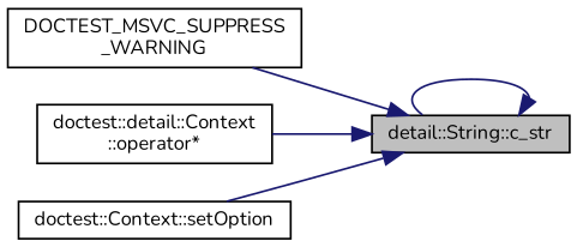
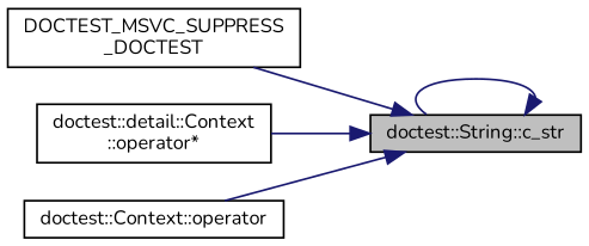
  digraph {
    fontname=Nunito
    rankdir=RL
    node [color=black fillcolor=white fontname=Nunito fontsize=10 shape=record style=filled]
    edge [color=midnightblue dir=back fontname=Nunito fontsize=10 labelfontname=Helvetica labelfontsize=10 style=solid]
-   n1 [fillcolor=grey75 fontcolor=black height=0.2 label="detail::String::c_str" width=0.4]
-   n2 [height=0.2 label="DOCTEST_MSVC_SUPPRESS\l_WARNING" width=0.4]
+   n1 [fillcolor=grey75 fontcolor=black height=0.2 label="doctest::String::c_str" width=0.4]
+   n2 [height=0.2 label="DOCTEST_MSVC_SUPPRESS\l_DOCTEST" width=0.4]
    n3 [height=0.2 label="doctest::detail::Context\l::operator*" width=0.4]
-   n4 [height=0.2 label="doctest::Context::setOption" width=0.4]
+   n4 [height=0.2 label="doctest::Context::operator" width=0.4]
    n1 -> n1
    n1 -> n2
    n1 -> n3
    n1 -> n4
  }
